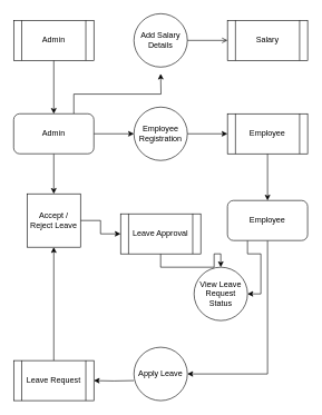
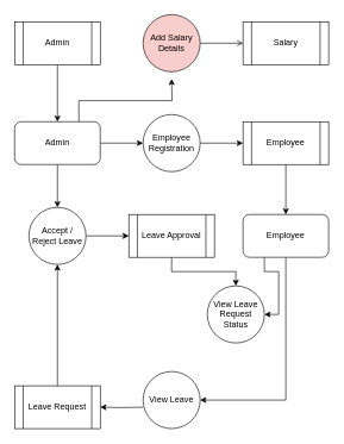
  <mxCell id="0" />
  <mxCell id="1" parent="0" />
  <mxCell id="2" value="" style="edgeStyle=orthogonalEdgeStyle;rounded=0;orthogonalLoop=1;jettySize=auto;html=1;" edge="1" parent="1" source="5" target="7"><mxGeometry relative="1" as="geometry" /></mxCell>
  <mxCell id="3" value="" style="edgeStyle=orthogonalEdgeStyle;rounded=0;orthogonalLoop=1;jettySize=auto;html=1;" edge="1" parent="1" source="5" target="18"><mxGeometry relative="1" as="geometry" /></mxCell>
  <mxCell id="4" style="edgeStyle=orthogonalEdgeStyle;rounded=0;orthogonalLoop=1;jettySize=auto;html=1;exitX=0.75;exitY=0;exitDx=0;exitDy=0;" edge="1" parent="1" source="5"><mxGeometry relative="1" as="geometry"><mxPoint x="240" y="110" as="targetPoint" /></mxGeometry></mxCell>
  <mxCell id="5" value="Admin" style="rounded=1;whiteSpace=wrap;html=1;" vertex="1" parent="1"><mxGeometry x="20" y="170" width="120" height="60" as="geometry" /></mxCell>
  <mxCell id="6" value="" style="edgeStyle=orthogonalEdgeStyle;rounded=0;orthogonalLoop=1;jettySize=auto;html=1;" edge="1" parent="1" source="7" target="9"><mxGeometry relative="1" as="geometry" /></mxCell>
  <mxCell id="7" value="Employee Registration" style="ellipse;whiteSpace=wrap;html=1;aspect=fixed;" vertex="1" parent="1"><mxGeometry x="200" y="160" width="80" height="80" as="geometry" /></mxCell>
  <mxCell id="8" value="" style="edgeStyle=orthogonalEdgeStyle;rounded=0;orthogonalLoop=1;jettySize=auto;html=1;" edge="1" parent="1" source="9" target="12"><mxGeometry relative="1" as="geometry" /></mxCell>
  <mxCell id="9" value="Employee" style="shape=process;whiteSpace=wrap;html=1;backgroundOutline=1;" vertex="1" parent="1"><mxGeometry x="340" y="170" width="120" height="60" as="geometry" /></mxCell>
  <mxCell id="10" value="" style="edgeStyle=orthogonalEdgeStyle;rounded=0;orthogonalLoop=1;jettySize=auto;html=1;exitX=0.5;exitY=1;exitDx=0;exitDy=0;entryX=1;entryY=0.5;entryDx=0;entryDy=0;" edge="1" parent="1" source="12" target="14"><mxGeometry relative="1" as="geometry" /></mxCell>
  <mxCell id="11" style="edgeStyle=orthogonalEdgeStyle;rounded=0;orthogonalLoop=1;jettySize=auto;html=1;exitX=0.25;exitY=1;exitDx=0;exitDy=0;entryX=1;entryY=0.5;entryDx=0;entryDy=0;" edge="1" parent="1" source="12" target="21"><mxGeometry relative="1" as="geometry" /></mxCell>
  <mxCell id="12" value="Employee" style="rounded=1;whiteSpace=wrap;html=1;" vertex="1" parent="1"><mxGeometry x="340" y="300" width="120" height="60" as="geometry" /></mxCell>
  <mxCell id="13" value="" style="edgeStyle=orthogonalEdgeStyle;rounded=0;orthogonalLoop=1;jettySize=auto;html=1;" edge="1" parent="1" target="16"><mxGeometry relative="1" as="geometry"><mxPoint x="200" y="570" as="sourcePoint" /></mxGeometry></mxCell>
- <mxCell id="14" value="Apply Leave" style="ellipse;whiteSpace=wrap;html=1;aspect=fixed;" vertex="1" parent="1"><mxGeometry x="200" y="520" width="80" height="80" as="geometry" /></mxCell>
+ <mxCell id="14" value="View Leave" style="ellipse;whiteSpace=wrap;html=1;aspect=fixed;" vertex="1" parent="1"><mxGeometry x="200" y="520" width="80" height="80" as="geometry" /></mxCell>
  <mxCell id="15" value="" style="edgeStyle=orthogonalEdgeStyle;rounded=0;orthogonalLoop=1;jettySize=auto;html=1;" edge="1" parent="1" source="16" target="18"><mxGeometry relative="1" as="geometry" /></mxCell>
  <mxCell id="16" value="Leave Request" style="shape=process;whiteSpace=wrap;html=1;backgroundOutline=1;" vertex="1" parent="1"><mxGeometry x="20" y="540" width="120" height="60" as="geometry" /></mxCell>
  <mxCell id="17" value="" style="edgeStyle=orthogonalEdgeStyle;rounded=0;orthogonalLoop=1;jettySize=auto;html=1;" edge="1" parent="1" source="18" target="20"><mxGeometry relative="1" as="geometry" /></mxCell>
- <mxCell id="18" value="Accept / Reject Leave" style="whiteSpace=wrap;html=1;aspect=fixed;rounded=0;" vertex="1" parent="1"><mxGeometry x="40" y="290" width="80" height="80" as="geometry" /></mxCell>
+ <mxCell id="18" value="Accept / Reject Leave" style="ellipse;whiteSpace=wrap;html=1;aspect=fixed;" vertex="1" parent="1"><mxGeometry x="40" y="290" width="80" height="80" as="geometry" /></mxCell>
  <mxCell id="19" value="" style="edgeStyle=orthogonalEdgeStyle;rounded=0;orthogonalLoop=1;jettySize=auto;html=1;" edge="1" parent="1" source="20" target="21"><mxGeometry relative="1" as="geometry" /></mxCell>
- <mxCell id="20" value="Leave Approval" style="shape=process;whiteSpace=wrap;html=1;backgroundOutline=1;" vertex="1" parent="1"><mxGeometry x="180" y="320" width="120" height="60" as="geometry" /></mxCell>
+ <mxCell id="20" value="Leave Approval" style="shape=process;whiteSpace=wrap;html=1;backgroundOutline=1;" vertex="1" parent="1"><mxGeometry x="180" y="300" width="120" height="60" as="geometry" /></mxCell>
  <mxCell id="21" value="View Leave Request Status" style="ellipse;whiteSpace=wrap;html=1;aspect=fixed;" vertex="1" parent="1"><mxGeometry x="290" y="400" width="80" height="80" as="geometry" /></mxCell>
  <mxCell id="22" value="" style="edgeStyle=orthogonalEdgeStyle;rounded=0;orthogonalLoop=1;jettySize=auto;html=1;" edge="1" parent="1" source="23" target="5"><mxGeometry relative="1" as="geometry" /></mxCell>
  <mxCell id="23" value="Admin" style="shape=process;whiteSpace=wrap;html=1;backgroundOutline=1;" vertex="1" parent="1"><mxGeometry x="20" y="30" width="120" height="60" as="geometry" /></mxCell>
  <mxCell id="24" value="" style="edgeStyle=orthogonalEdgeStyle;rounded=0;orthogonalLoop=1;jettySize=auto;html=1;endArrow=open;" edge="1" parent="1" source="25" target="26"><mxGeometry relative="1" as="geometry" /></mxCell>
- <mxCell id="25" value="Add Salary Details" style="ellipse;whiteSpace=wrap;html=1;aspect=fixed;" vertex="1" parent="1"><mxGeometry x="200" y="20" width="80" height="80" as="geometry" /></mxCell>
+ <mxCell id="25" value="Add Salary Details" style="ellipse;whiteSpace=wrap;html=1;aspect=fixed;fillColor=#f8cecc;" vertex="1" parent="1"><mxGeometry x="200" y="20" width="80" height="80" as="geometry" /></mxCell>
  <mxCell id="26" value="Salary" style="shape=process;whiteSpace=wrap;html=1;backgroundOutline=1;" vertex="1" parent="1"><mxGeometry x="340" y="30" width="120" height="60" as="geometry" /></mxCell>
